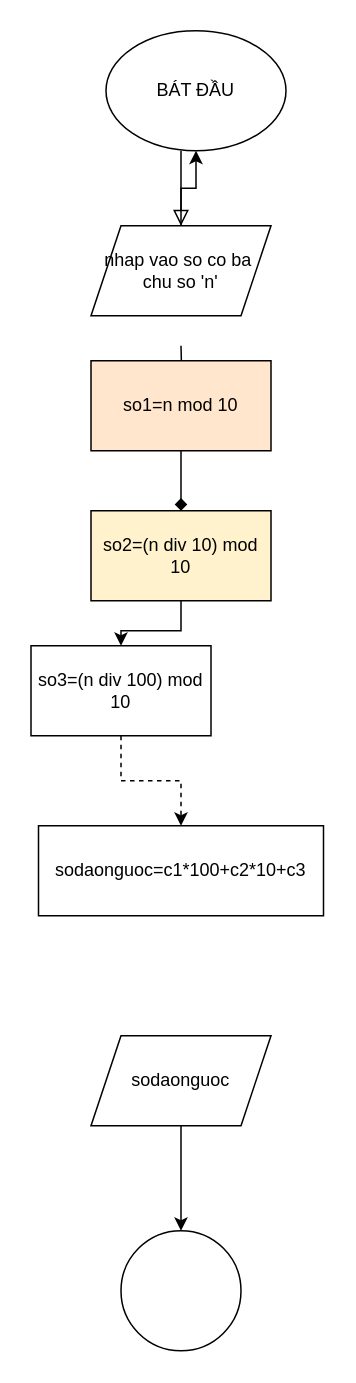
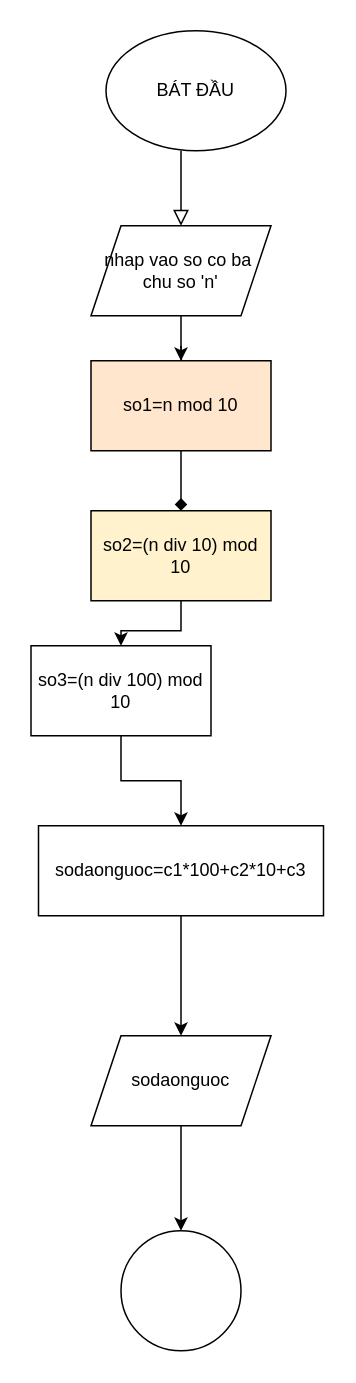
  <mxCell id="0" />
  <mxCell id="1" parent="0" />
  <mxCell id="2" value="" style="rounded=0;html=1;jettySize=auto;orthogonalLoop=1;fontSize=11;endArrow=block;endFill=0;endSize=8;strokeWidth=1;shadow=0;labelBackgroundColor=none;edgeStyle=orthogonalEdgeStyle;" parent="1" edge="1"><mxGeometry relative="1" as="geometry"><mxPoint x="120" y="100" as="sourcePoint" /><mxPoint x="120" y="150" as="targetPoint" /></mxGeometry></mxCell>
  <mxCell id="3" value="BÁT ĐẦU" style="ellipse;whiteSpace=wrap;html=1;" vertex="1" parent="1"><mxGeometry x="70" y="20" width="120" height="80" as="geometry" /></mxCell>
- <mxCell id="4" value="" style="edgeStyle=orthogonalEdgeStyle;rounded=0;orthogonalLoop=1;jettySize=auto;html=1;" edge="1" parent="1" source="5" target="3"><mxGeometry relative="1" as="geometry" /></mxCell>
+ <mxCell id="4" value="" style="edgeStyle=orthogonalEdgeStyle;rounded=0;orthogonalLoop=1;jettySize=auto;html=1;" edge="1" parent="1" source="5" target="10"><mxGeometry relative="1" as="geometry" /></mxCell>
  <mxCell id="5" value="nhap vao so co ba&amp;nbsp;&lt;div&gt;chu so 'n'&lt;/div&gt;" style="shape=parallelogram;perimeter=parallelogramPerimeter;whiteSpace=wrap;html=1;fixedSize=1;" vertex="1" parent="1"><mxGeometry x="60" y="150" width="120" height="60" as="geometry" /></mxCell>
  <mxCell id="6" value="" style="edgeStyle=orthogonalEdgeStyle;rounded=0;orthogonalLoop=1;jettySize=auto;html=1;" edge="1" parent="1" source="7" target="12"><mxGeometry relative="1" as="geometry" /></mxCell>
  <mxCell id="7" value="so2=(n div 10) mod 10" style="rounded=0;whiteSpace=wrap;html=1;fillColor=#fff2cc;" vertex="1" parent="1"><mxGeometry x="60" y="340" width="120" height="60" as="geometry" /></mxCell>
  <mxCell id="8" value="" style="rounded=0;html=1;jettySize=auto;orthogonalLoop=1;fontSize=11;endArrow=block;endFill=0;endSize=8;strokeWidth=1;shadow=0;labelBackgroundColor=none;edgeStyle=orthogonalEdgeStyle;" edge="1" parent="1" target="10"><mxGeometry y="20" relative="1" as="geometry"><mxPoint as="offset" /><mxPoint x="120" y="230" as="sourcePoint" /><mxPoint x="110" y="510" as="targetPoint" /><Array as="points" /></mxGeometry></mxCell>
  <mxCell id="9" value="" style="edgeStyle=orthogonalEdgeStyle;rounded=0;orthogonalLoop=1;jettySize=auto;html=1;endArrow=diamond;" edge="1" parent="1" source="10" target="7"><mxGeometry relative="1" as="geometry" /></mxCell>
  <mxCell id="10" value="so1=n mod 10" style="rounded=0;whiteSpace=wrap;html=1;fillColor=#ffe6cc;" vertex="1" parent="1"><mxGeometry x="60" y="240" width="120" height="60" as="geometry" /></mxCell>
- <mxCell id="11" value="" style="edgeStyle=orthogonalEdgeStyle;rounded=0;orthogonalLoop=1;jettySize=auto;html=1;dashed=1;" edge="1" parent="1" source="12" target="14"><mxGeometry relative="1" as="geometry" /></mxCell>
+ <mxCell id="11" value="" style="edgeStyle=orthogonalEdgeStyle;rounded=0;orthogonalLoop=1;jettySize=auto;html=1;" edge="1" parent="1" source="12" target="14"><mxGeometry relative="1" as="geometry" /></mxCell>
  <mxCell id="12" value="so3=(n div 100) mod 10" style="rounded=0;whiteSpace=wrap;html=1;" vertex="1" parent="1"><mxGeometry x="20" y="430" width="120" height="60" as="geometry" /></mxCell>
+ <mxCell id="13" value="" style="edgeStyle=orthogonalEdgeStyle;rounded=0;orthogonalLoop=1;jettySize=auto;html=1;" edge="1" parent="1" source="14" target="16"><mxGeometry relative="1" as="geometry" /></mxCell>
  <mxCell id="14" value="sodaonguoc=c1*100+c2*10+c3" style="rounded=0;whiteSpace=wrap;html=1;" vertex="1" parent="1"><mxGeometry x="25" y="550" width="190" height="60" as="geometry" /></mxCell>
  <mxCell id="15" value="" style="edgeStyle=orthogonalEdgeStyle;rounded=0;orthogonalLoop=1;jettySize=auto;html=1;" edge="1" parent="1" source="16" target="17"><mxGeometry relative="1" as="geometry" /></mxCell>
  <mxCell id="16" value="sodaonguoc" style="shape=parallelogram;perimeter=parallelogramPerimeter;whiteSpace=wrap;html=1;fixedSize=1;rounded=0;" vertex="1" parent="1"><mxGeometry x="60" y="690" width="120" height="60" as="geometry" /></mxCell>
  <mxCell id="17" value="" style="ellipse;whiteSpace=wrap;html=1;rounded=0;" vertex="1" parent="1"><mxGeometry x="80" y="820" width="80" height="80" as="geometry" /></mxCell>
